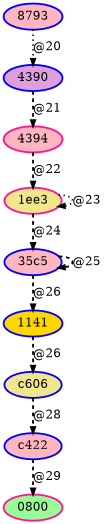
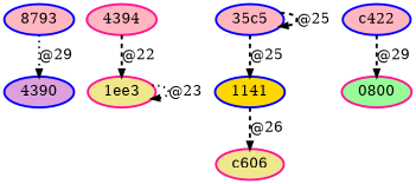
  digraph {
    node [color=blue fillcolor=lightpink fontsize=20 penwidth=3 shape=oval style="rounded,filled"]
    edge [arrowsize=1 color=black fontsize=20 penwidth=3 style=dashed]
    4390 [fillcolor=plum]
    8793
    4394 [color=deeppink]
    "1ee3" [color=deeppink fillcolor=khaki]
    "35c5"
    1141 [fillcolor=gold]
-   c606 [fillcolor=khaki]
+   c606 [color=deeppink fillcolor=khaki]
    c422
    0800 [color=deeppink fillcolor=palegreen]
-   4390 -> 4394 [label="@21"]
-   8793 -> 4390 [label="@20" style=dotted]
+   8793 -> 4390 [label="@29" style=dotted]
    4394 -> "1ee3" [label="@22"]
    "1ee3" -> "1ee3" [label="@23" style=dotted]
-   "1ee3" -> "35c5" [label="@24"]
    "35c5" -> "35c5" [label="@25"]
-   "35c5" -> 1141 [label="@26"]
+   "35c5" -> 1141 [label="@25"]
    1141 -> c606 [label="@26"]
-   c606 -> c422 [label="@28"]
    c422 -> 0800 [label="@29"]
  }
